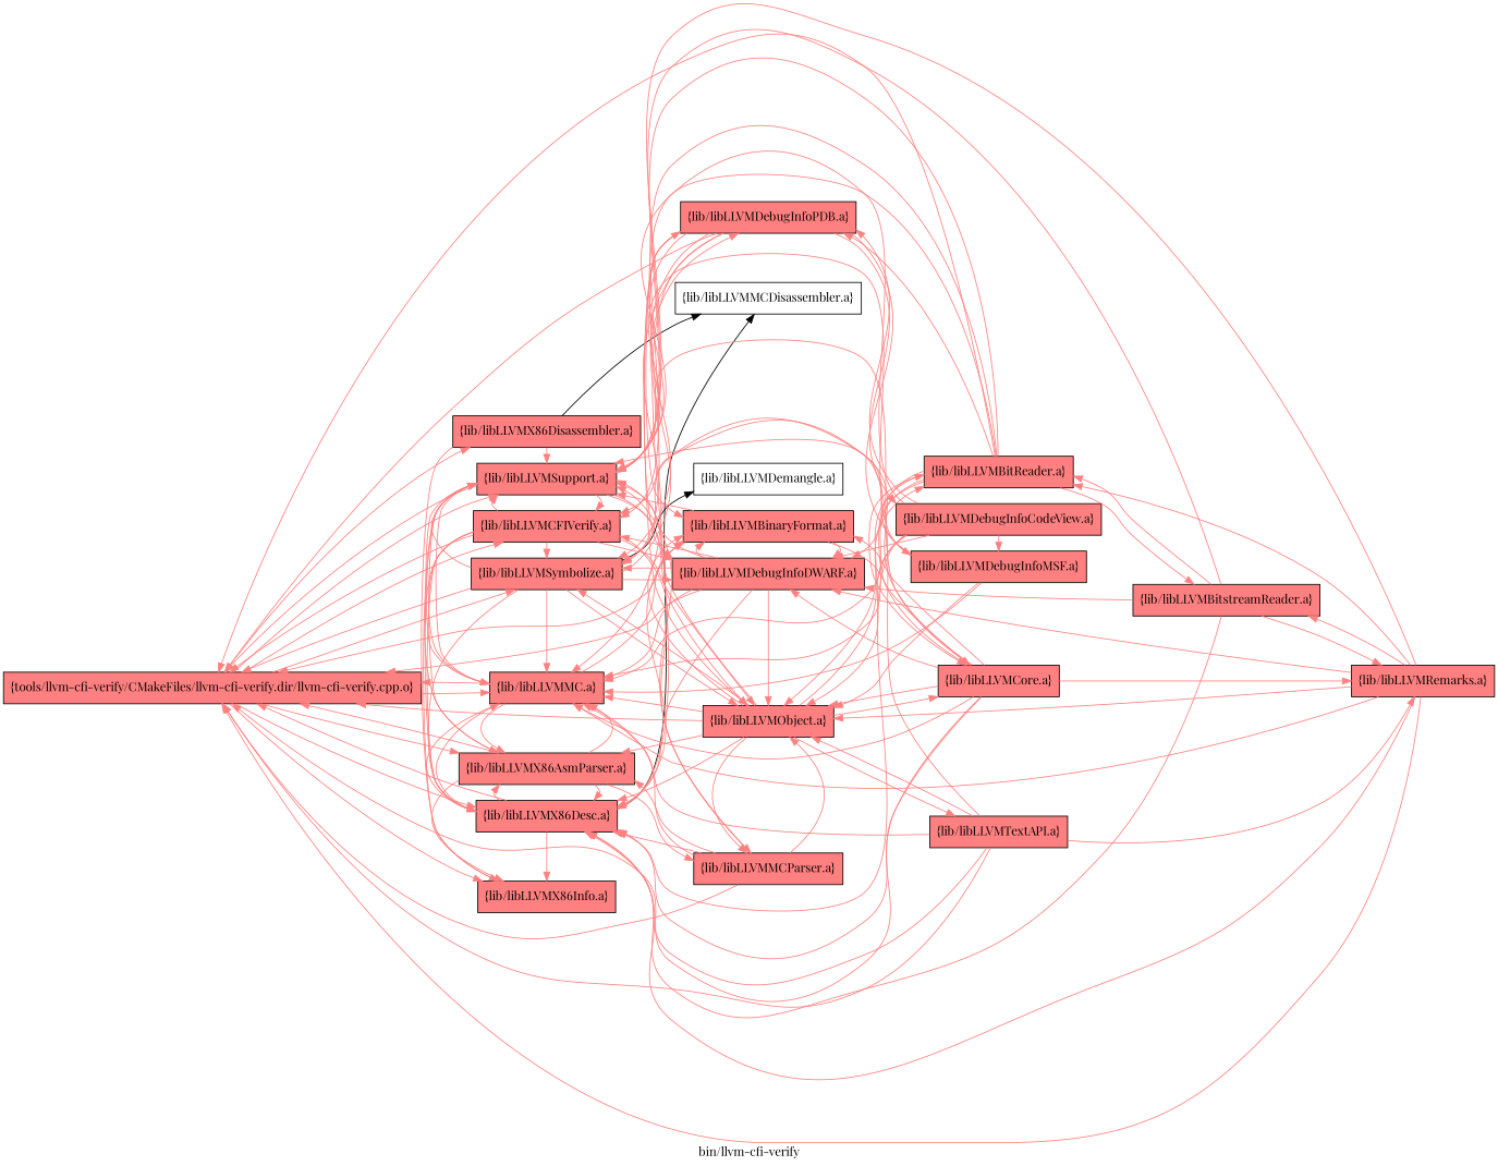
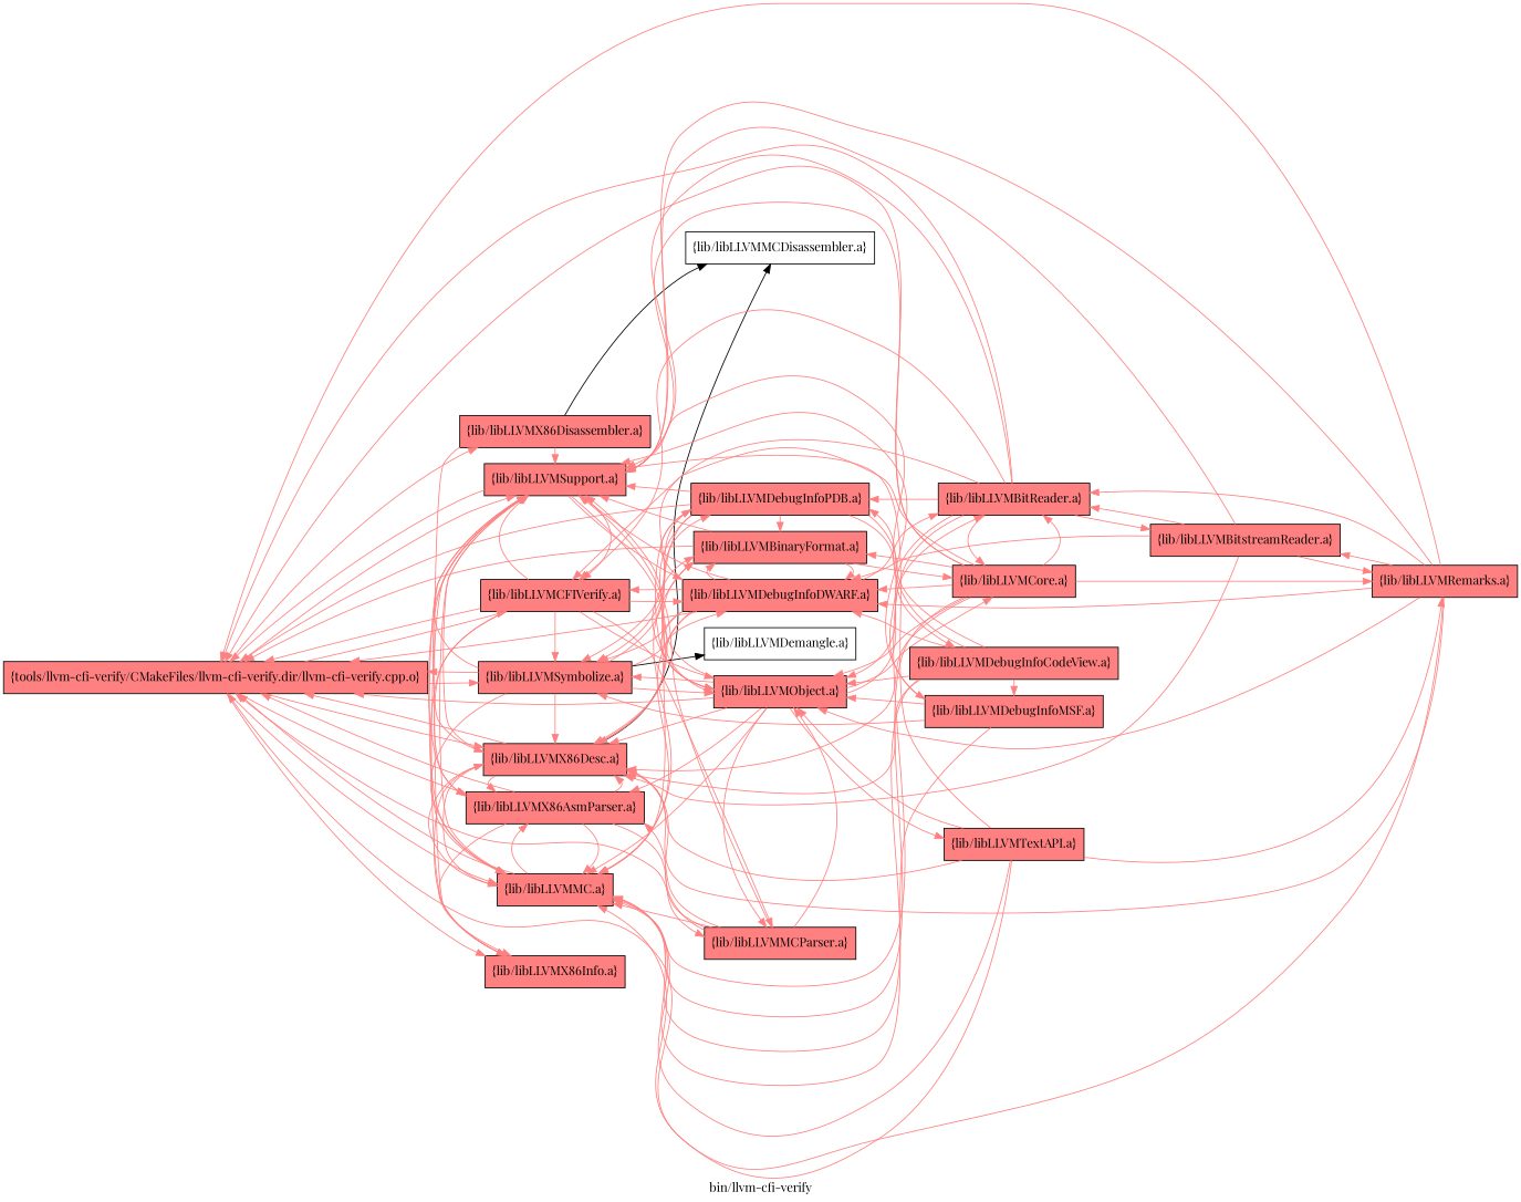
  digraph {
    fontname="Playfair Display"
    label="bin/llvm-cfi-verify"
    rankdir=LR
    node [fillcolor="1.000000 0.5 1" fontname="Playfair Display" group=1 shape=box style=filled]
    edge [color="1.000000 0.5 1" fontname="Playfair Display"]
    n1 [label="{tools/llvm-cfi-verify/CMakeFiles/llvm-cfi-verify.dir/llvm-cfi-verify.cpp.o}"]
    n2 [label="{lib/libLLVMX86AsmParser.a}"]
    n3 [label="{lib/libLLVMX86Desc.a}"]
    n4 [label="{lib/libLLVMX86Disassembler.a}"]
    n5 [label="{lib/libLLVMX86Info.a}"]
    n6 [label="{lib/libLLVMMC.a}"]
    n7 [label="{lib/libLLVMSupport.a}"]
    n8 [label="{lib/libLLVMSymbolize.a}"]
    n9 [label="{lib/libLLVMCFIVerify.a}"]
    n10 [label="{lib/libLLVMMCParser.a}"]
    n11 [group=0 label="{lib/libLLVMMCDisassembler.a}" fillcolor="" style=""]
    n12 [label="{lib/libLLVMBinaryFormat.a}"]
    n13 [label="{lib/libLLVMObject.a}"]
    n14 [label="{lib/libLLVMDebugInfoDWARF.a}"]
    n15 [label="{lib/libLLVMDebugInfoPDB.a}"]
    n16 [group=0 label="{lib/libLLVMDemangle.a}" fillcolor="" style=""]
    n17 [label="{lib/libLLVMCore.a}"]
    n18 [label="{lib/libLLVMBitReader.a}"]
    n19 [label="{lib/libLLVMTextAPI.a}"]
    n20 [label="{lib/libLLVMDebugInfoCodeView.a}"]
    n21 [label="{lib/libLLVMDebugInfoMSF.a}"]
    n22 [label="{lib/libLLVMRemarks.a}"]
    n23 [label="{lib/libLLVMBitstreamReader.a}"]
    subgraph sub_1 {
      rank=same
      n1
    }
    subgraph sub_2 {
      rank=same
      n2
      n3
      n4
      n5
      n6
      n7
      n8
      n9
    }
    subgraph sub_3 {
      rank=same
      n10
      n11
      n12
      n13
      n14
      n15
      n16
    }
    subgraph sub_4 {
      rank=same
      n17
      n18
      n19
      n20
      n21
    }
    n1 -> n2
    n1 -> n3
    n1 -> n4
    n1 -> n5
    n1 -> n6
    n1 -> n7
    n1 -> n8
    n1 -> n9
    n2 -> n1
    n2 -> n3
    n2 -> n5
    n2 -> n6
    n2 -> n7
    n2 -> n10
    n3 -> n1
    n3 -> n2
    n3 -> n5
    n3 -> n6
    n3 -> n7
    n3 -> n11 [color=""]
    n3 -> n12
    n4 -> n5
    n4 -> n7
    n4 -> n11 [color=""]
    n5 -> n7
    n6 -> n1
    n6 -> n2
    n6 -> n3
    n6 -> n7
    n6 -> n12
    n7 -> n1
-   n9 -> n3
+   n7 -> n3
    n7 -> n6
    n7 -> n9
    n7 -> n13
    n7 -> n14
    n8 -> n1
    n8 -> n3
    n8 -> n6
    n8 -> n7
    n8 -> n13
    n8 -> n14
    n8 -> n15
    n8 -> n16 [color=""]
    n9 -> n1
    n9 -> n2
    n9 -> n6
    n9 -> n7
    n9 -> n8
    n9 -> n10
    n9 -> n13
    n9 -> n14
    n10 -> n1
    n10 -> n2
    n10 -> n3
    n10 -> n6
    n10 -> n7
    n10 -> n13
    n12 -> n1
    n12 -> n7
    n12 -> n14
    n12 -> n17
    n13 -> n1
    n13 -> n2
    n13 -> n3
    n13 -> n6
    n13 -> n7
    n13 -> n8
    n13 -> n10
    n13 -> n12
    n13 -> n17
    n13 -> n18
    n13 -> n19
    n14 -> n1
    n14 -> n3
    n14 -> n6
    n14 -> n7
    n14 -> n8
    n14 -> n9
    n14 -> n12
    n14 -> n13
    n14 -> n15
    n15 -> n1
    n15 -> n3
    n15 -> n6
    n15 -> n7
    n15 -> n8
    n15 -> n12
    n15 -> n13
    n15 -> n20
    n15 -> n21
    n17 -> n1
    n17 -> n3
    n17 -> n6
    n17 -> n7
    n17 -> n9
    n17 -> n12
    n17 -> n13
    n17 -> n14
    n17 -> n18
    n17 -> n22
    n18 -> n1
    n18 -> n6
    n18 -> n7
    n18 -> n8
    n18 -> n9
    n18 -> n13
-   n18 -> n14
+   n14 -> n18
    n18 -> n15
    n18 -> n17
    n18 -> n23
    n19 -> n1
    n19 -> n3
    n19 -> n6
    n19 -> n7
    n19 -> n13
    n19 -> n22
    n20 -> n3
    n20 -> n6
    n20 -> n7
    n20 -> n13
    n20 -> n14
    n20 -> n15
    n20 -> n21
    n21 -> n6
    n21 -> n7
    n21 -> n8
    n21 -> n13
    n22 -> n1
    n22 -> n3
    n22 -> n6
    n22 -> n7
    n22 -> n13
    n22 -> n14
    n22 -> n18
    n22 -> n23
    n23 -> n3
    n23 -> n7
    n23 -> n14
    n23 -> n18
    n23 -> n22
  }
